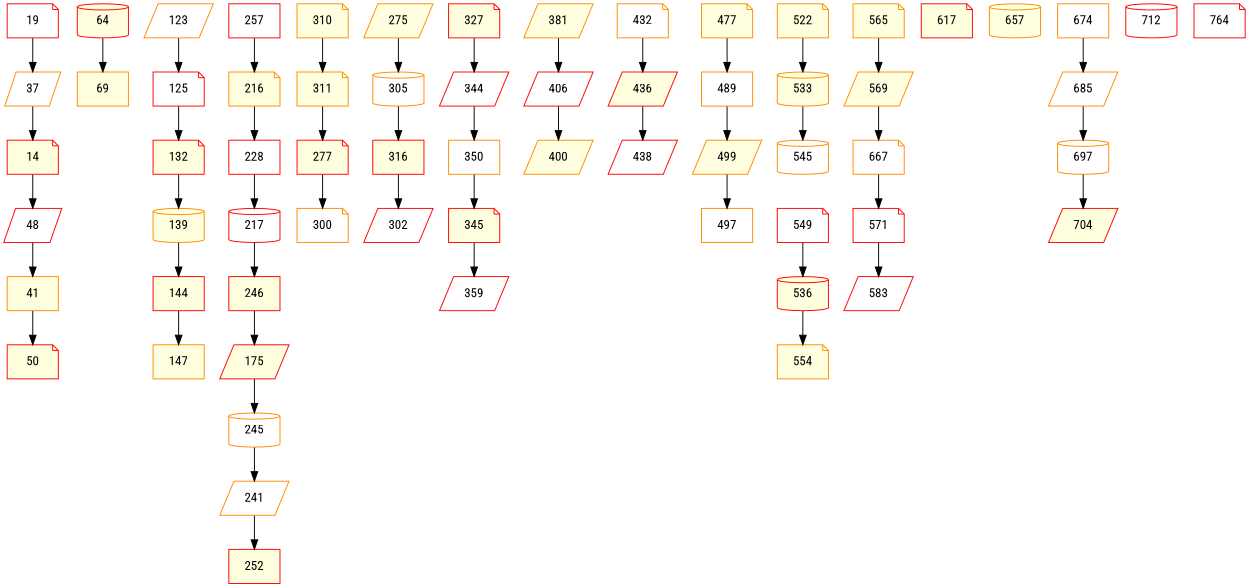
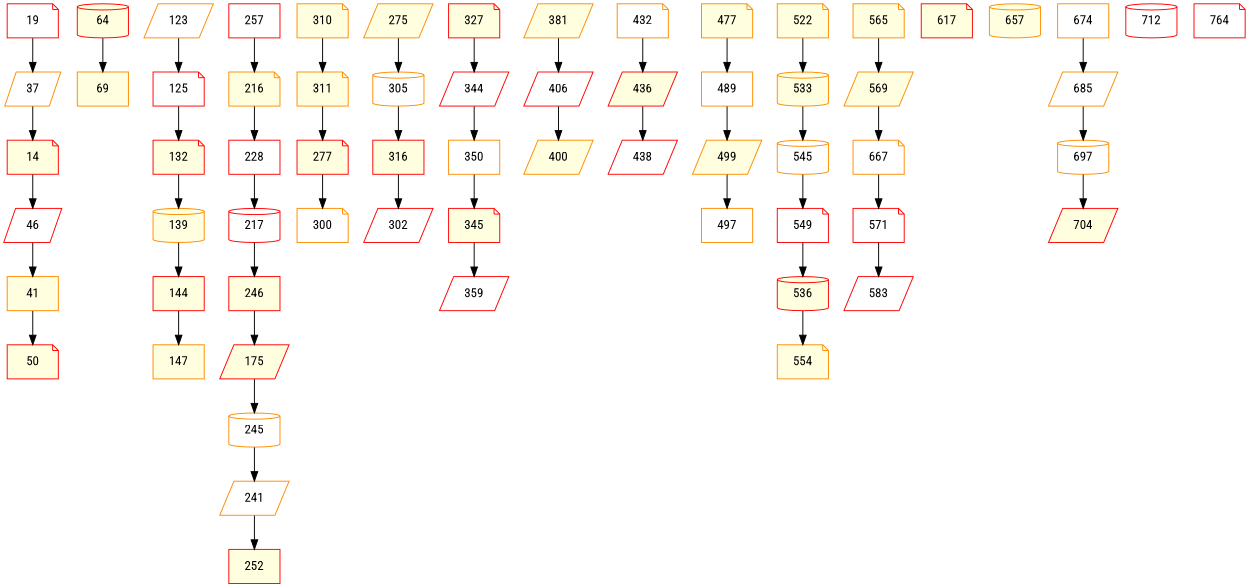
  strict digraph {
    fontname="Roboto Condensed"
    node [color=darkorange fillcolor=lightyellow fontname="Roboto Condensed" shape=note style=filled]
    edge [fontname="Roboto Condensed"]
    19 [color=red contraction="{32: {}}" fillcolor=white]
    37 [contraction="{9: {}}" fillcolor=white shape=parallelogram]
    14 [color=red]
-   46 [color=red fillcolor=white shape=parallelogram label=48]
+   46 [color=red fillcolor=white shape=parallelogram]
    41 [shape=box]
    50 [color=red]
    69 [contraction="{85: {'contraction': {115: {}}}}" shape=box]
    64 [color=red shape=cylinder]
    123 [fillcolor=white shape=parallelogram]
    125 [color=red fillcolor=white]
    132 [color=red]
    139 [shape=cylinder]
    144 [color=red shape=box]
    147 [shape=box]
    257 [color=red contraction="{198: {'contraction': {222: {}}}}" fillcolor=white shape=box]
    216
    228 [color=red fillcolor=white shape=box]
    217 [color=red fillcolor=white shape=cylinder]
    246 [color=red shape=box]
    175 [color=red shape=parallelogram]
    245 [contraction="{239: {}}" fillcolor=white shape=cylinder]
    241 [fillcolor=white shape=parallelogram]
    252 [color=red shape=box]
    311 [contraction="{296: {}}"]
    277 [color=red contraction="{315: {}}"]
    310
    300 [fillcolor=white]
    275 [shape=parallelogram]
    305 [fillcolor=white shape=cylinder]
    316 [color=red shape=box]
    302 [color=red fillcolor=white shape=parallelogram]
    344 [color=red fillcolor=white shape=parallelogram]
    327 [color=red]
    350 [contraction="{336: {}}" fillcolor=white shape=box]
    345 [color=red contraction="{356: {}}"]
    359 [color=red fillcolor=white shape=parallelogram]
    381 [contraction="{380: {'contraction': {399: {}}}}" shape=parallelogram]
    406 [color=red fillcolor=white shape=parallelogram]
    400 [contraction="{411: {'contraction': {410: {}}}}" shape=parallelogram]
    436 [color=red contraction="{440: {'contraction': {459: {}}}}" shape=parallelogram]
    438 [color=red contraction="{439: {'contraction': {462: {}}}}" fillcolor=white shape=parallelogram]
    432 [fillcolor=white]
    477 [contraction="{473: {'contraction': {487: {}}}}"]
    489 [contraction="{503: {}}" fillcolor=white shape=box]
    499 [shape=parallelogram]
    497 [contraction="{511: {}}" fillcolor=white shape=box]
    533 [contraction="{539: {}}" shape=cylinder]
    545 [fillcolor=white shape=cylinder]
    522
    549 [color=red fillcolor=white]
    536 [color=red shape=cylinder]
    554 [contraction="{555: {}}"]
    565
    569 [shape=parallelogram]
    n55 [fillcolor=white label=667]
    571 [color=red contraction="{577: {}}" fillcolor=white]
    583 [color=red contraction="{590: {}}" fillcolor=white shape=parallelogram]
    617 [color=red]
    657 [shape=cylinder]
    674 [contraction="{665: {}}" fillcolor=white shape=box]
    685 [contraction="{692: {'contraction': {683: {}}}}" fillcolor=white shape=parallelogram]
    697 [fillcolor=white shape=cylinder]
    704 [color=red shape=parallelogram]
    712 [color=red fillcolor=white shape=cylinder]
    764 [color=red contraction="{765: {'contraction': {763: {'contraction': {768: {'contraction': {760: {'contraction': {761: {'contraction': {762: {'contraction': {767: {'contraction': {766: {}}}}}}}}}}}}}}}}" fillcolor=white]
    19 -> 37
    37 -> 14
    14 -> 46
    46 -> 41
    41 -> 50
    64 -> 69
    123 -> 125
    125 -> 132
    132 -> 139
    139 -> 144
    144 -> 147
    257 -> 216
    216 -> 228
    228 -> 217
    217 -> 246
    246 -> 175
    175 -> 245
    245 -> 241
    241 -> 252
    311 -> 277
    277 -> 300
    310 -> 311
    275 -> 305
    305 -> 316
    316 -> 302
    344 -> 350
    327 -> 344
    350 -> 345
    345 -> 359
    381 -> 406
    406 -> 400
    436 -> 438
    432 -> 436
    477 -> 489
    489 -> 499
    499 -> 497
    533 -> 545
+   545 -> 549
    522 -> 533
    549 -> 536
    536 -> 554
    565 -> 569
    569 -> n55
    n55 -> 571
    571 -> 583
    674 -> 685
    685 -> 697
    697 -> 704
  }
